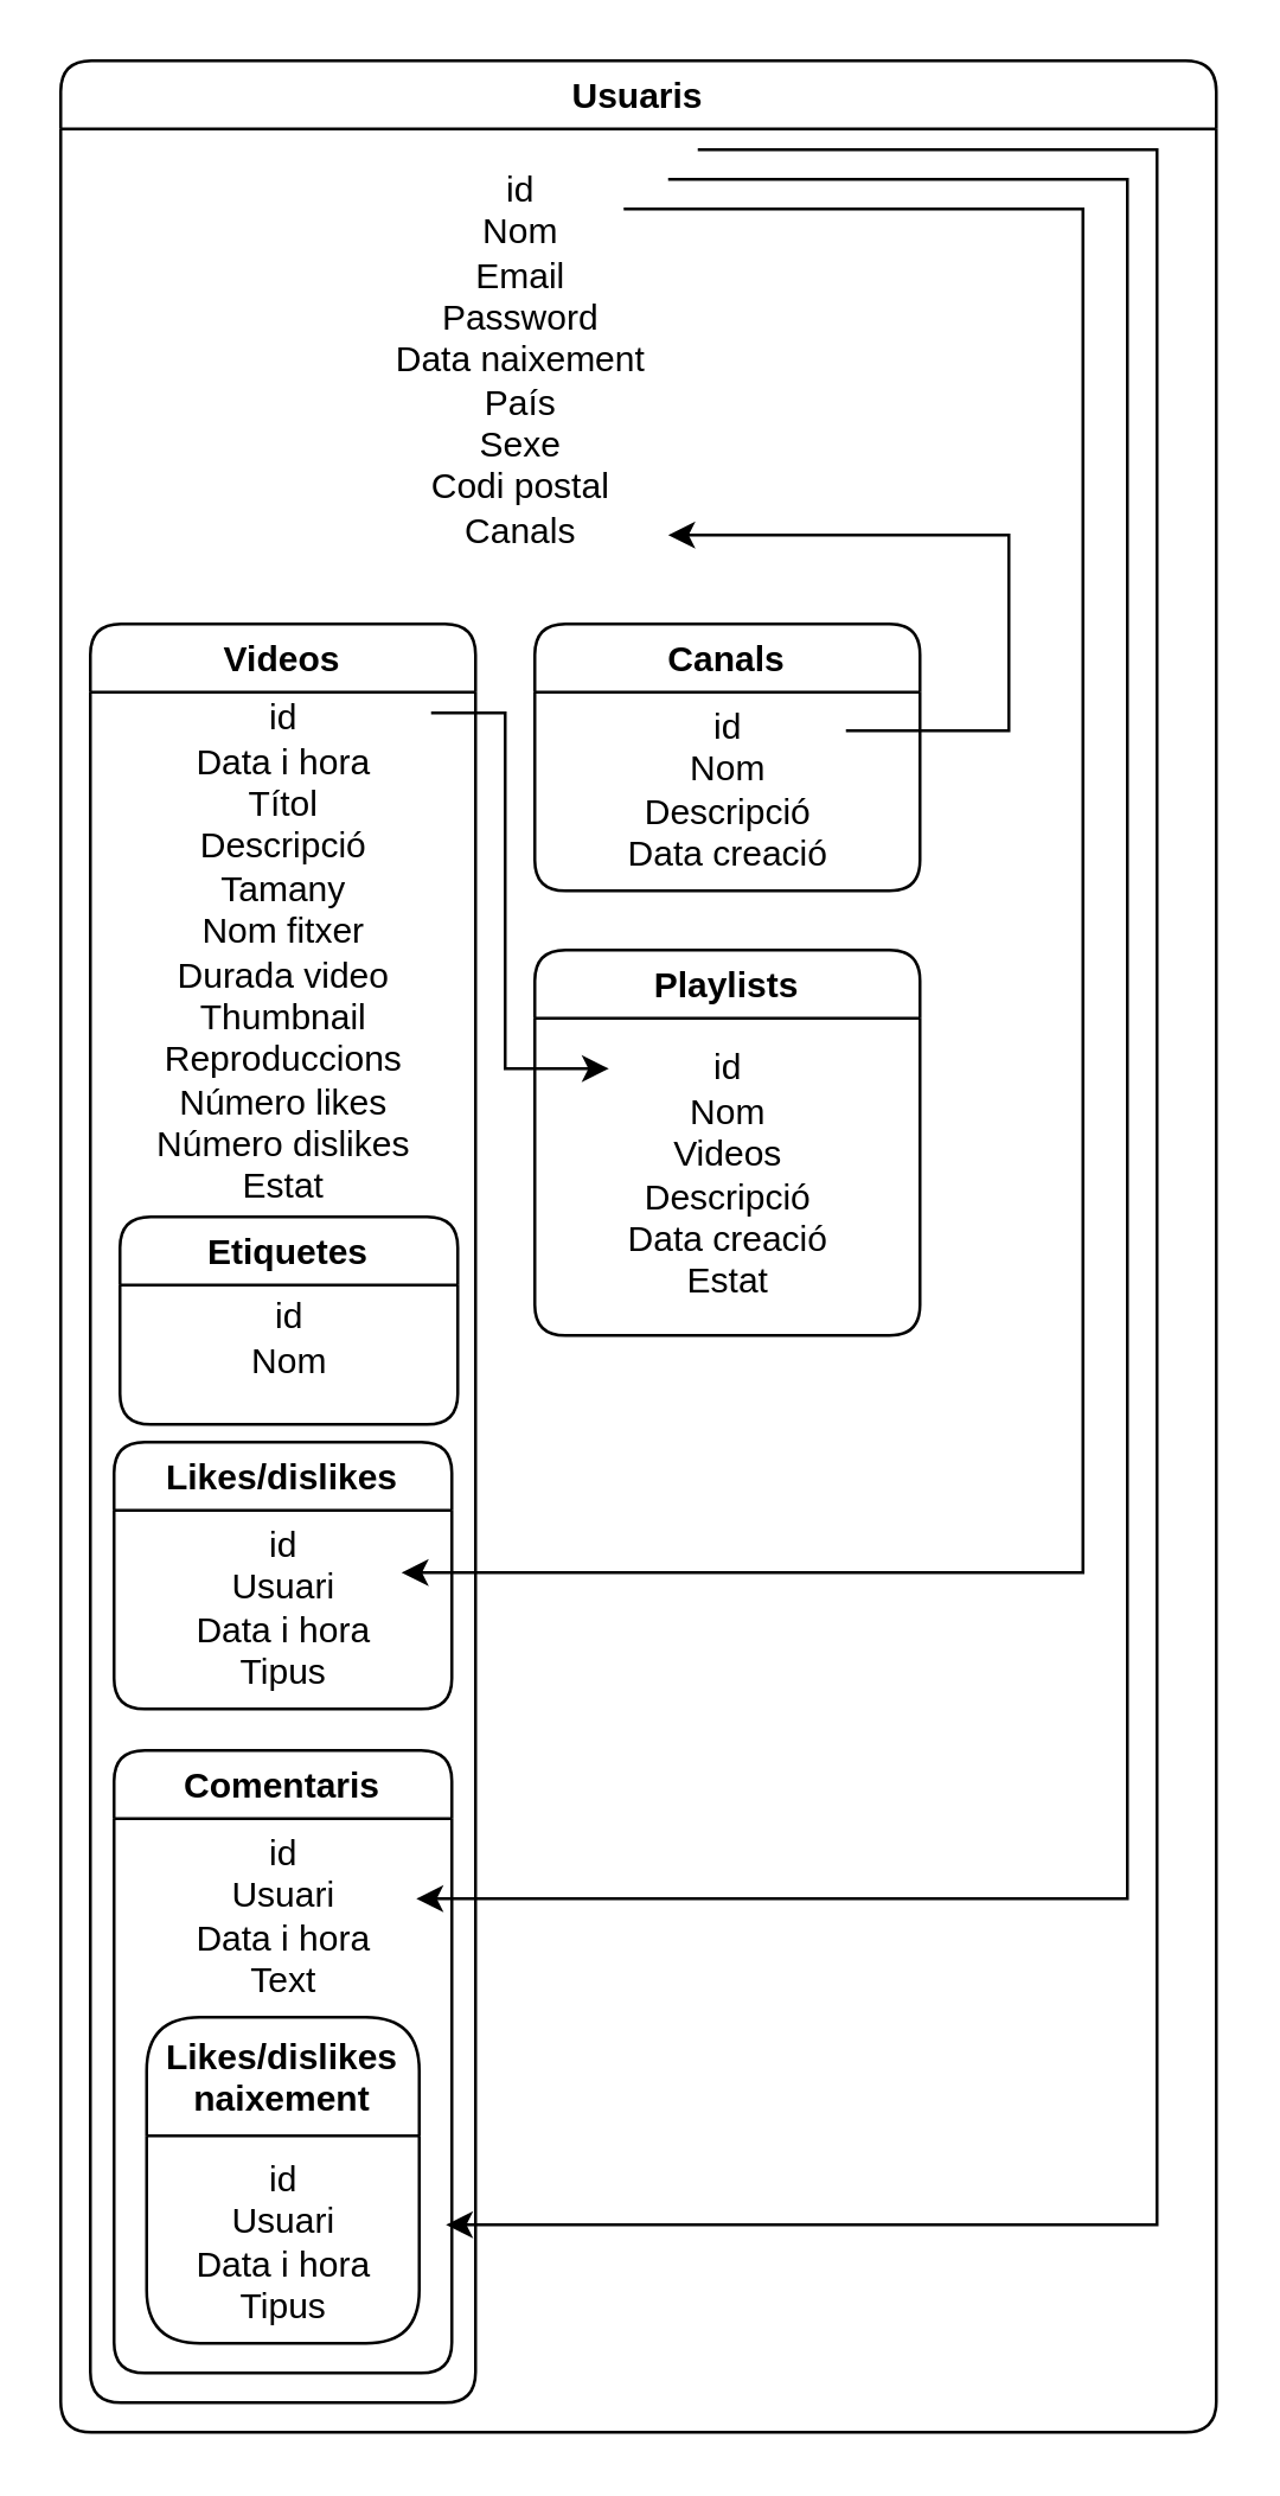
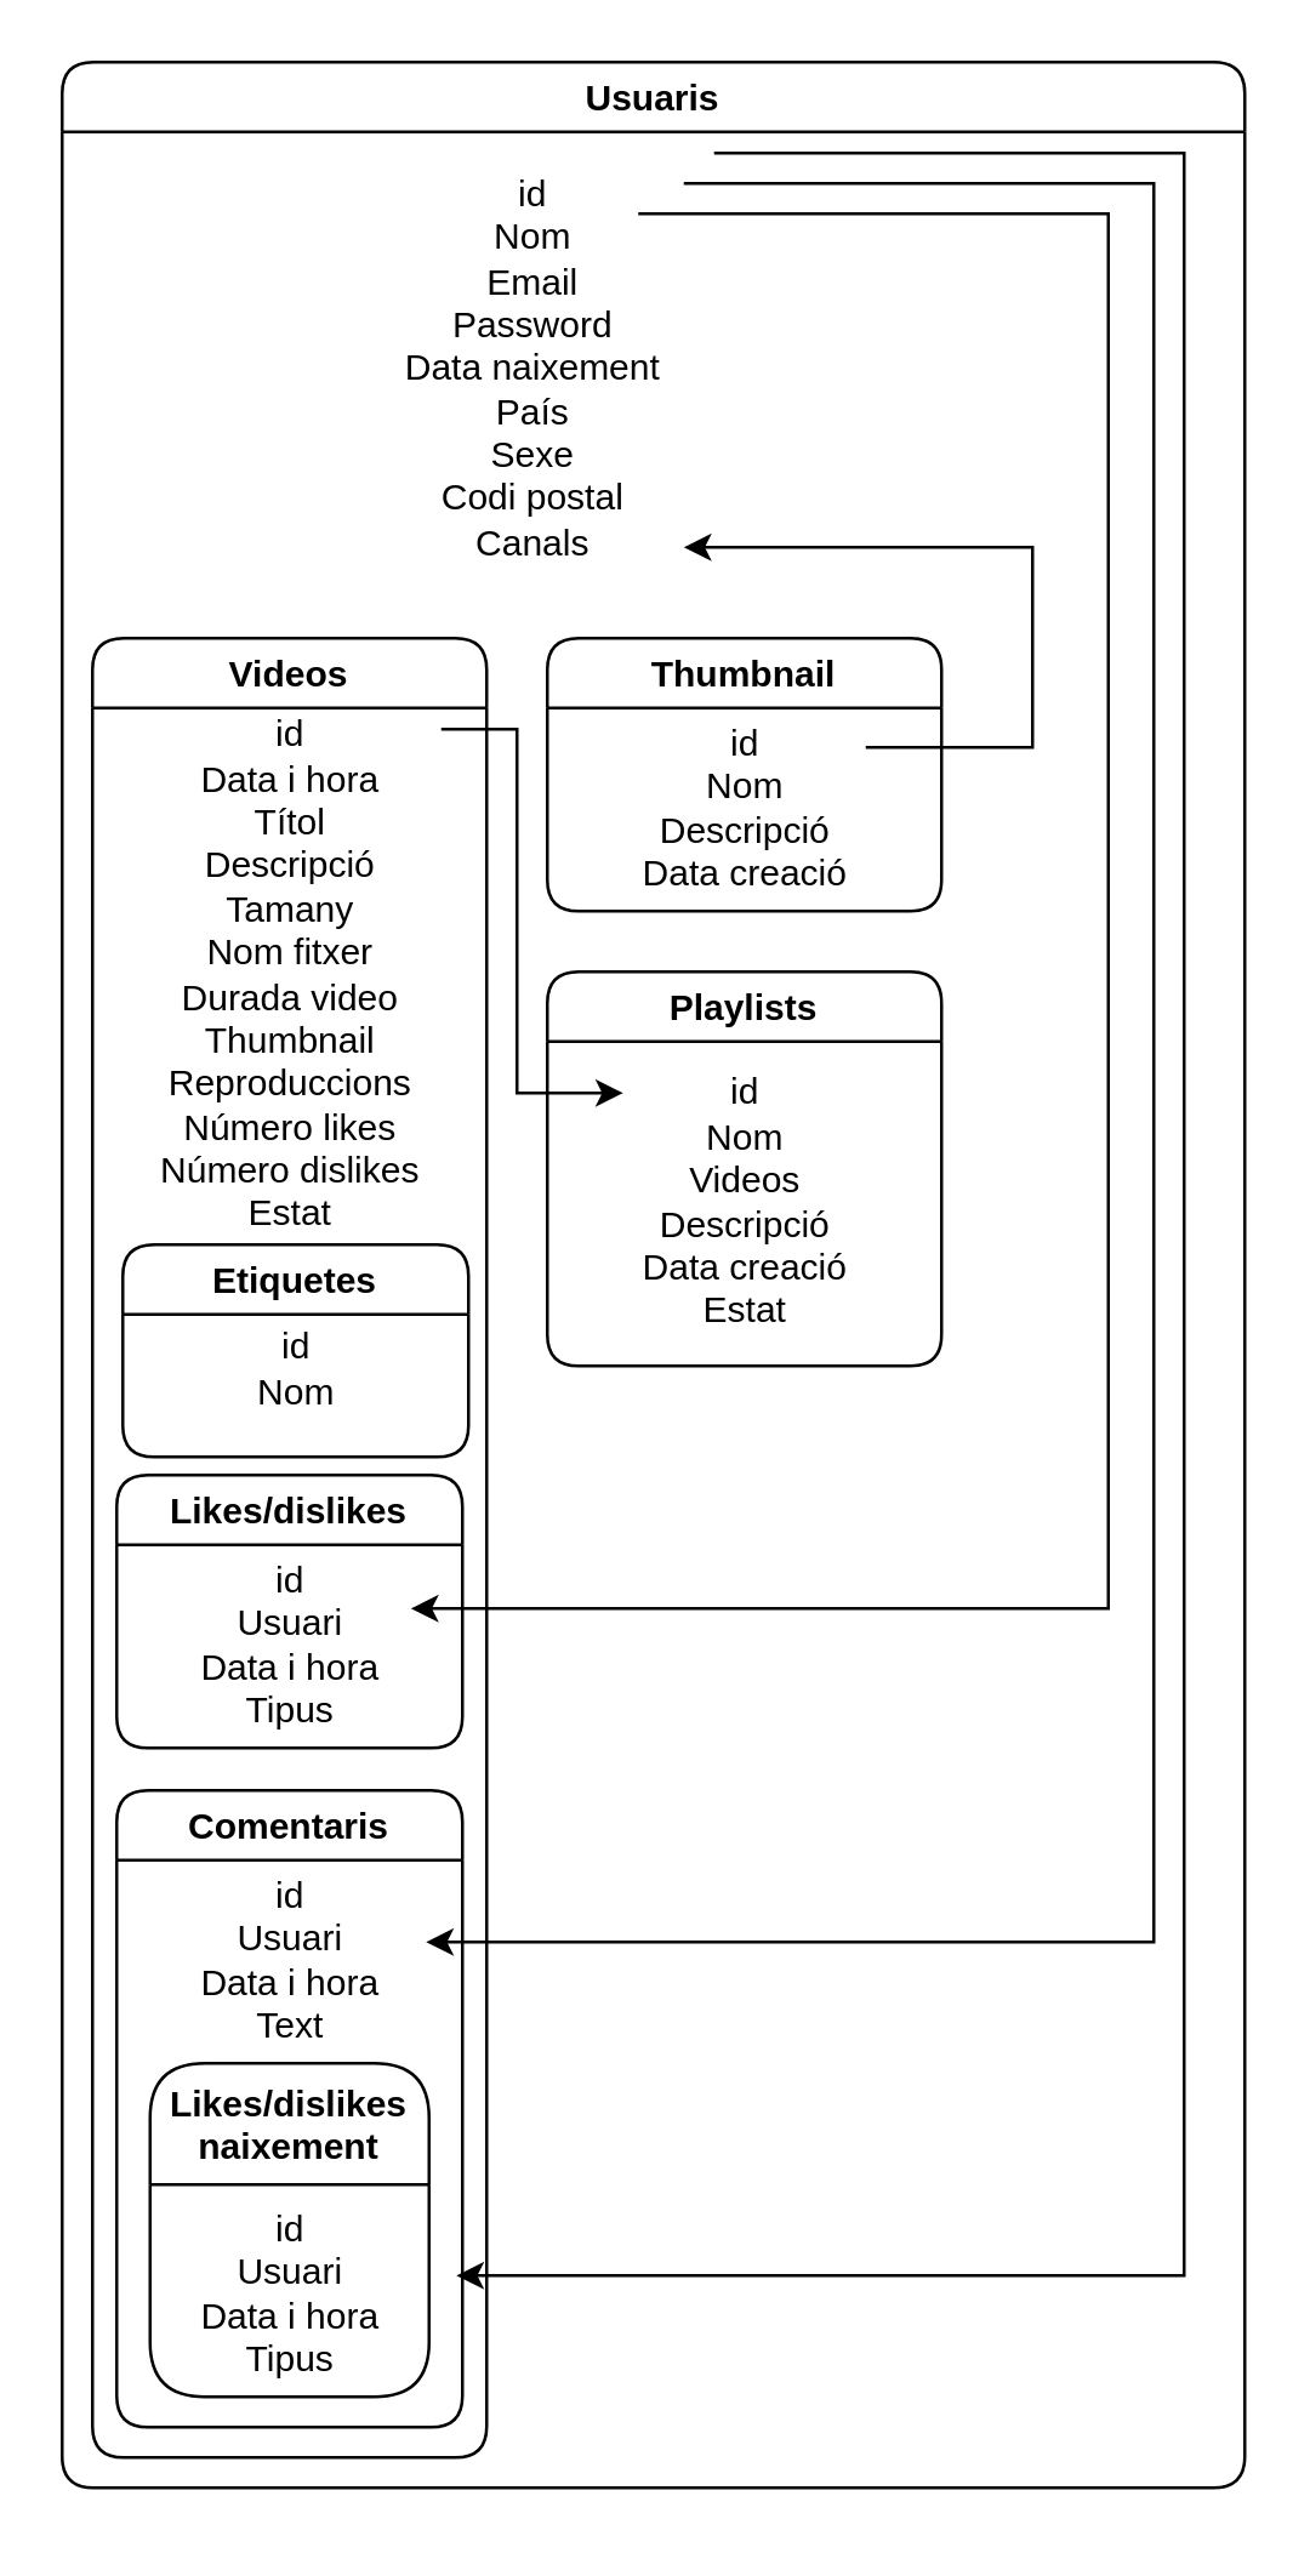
  <mxCell id="0" />
  <mxCell id="1" parent="0" />
  <mxCell id="2" value="Usuaris" style="swimlane;gradientColor=none;rounded=1;" parent="1" vertex="1"><mxGeometry x="20" y="20" width="390" height="800" as="geometry" /></mxCell>
  <mxCell id="3" value="id&lt;br&gt;&lt;div&gt;Nom&lt;/div&gt;&lt;div&gt;Email&lt;/div&gt;&lt;div&gt;Password&lt;/div&gt;&lt;div&gt;Data naixement&lt;/div&gt;&lt;div&gt;País&lt;/div&gt;&lt;div&gt;Sexe&lt;/div&gt;&lt;div&gt;Codi postal&lt;br&gt;&lt;/div&gt;&lt;div&gt;Canals&lt;/div&gt;" style="text;align=center;verticalAlign=middle;resizable=0;points=[];autosize=1;strokeColor=none;fillColor=none;strokeWidth=1;labelBackgroundColor=default;labelBorderColor=none;spacingTop=2;spacingBottom=0;spacing=1;fontSize=12;horizontal=1;labelPosition=center;verticalLabelPosition=middle;flipV=0;flipH=0;rotation=0;html=1;" parent="2" vertex="1"><mxGeometry x="105" y="30" width="100" height="140" as="geometry" /></mxCell>
  <mxCell id="4" value="Videos" style="swimlane;gradientColor=none;rounded=1;startSize=23;" parent="2" vertex="1"><mxGeometry x="10" y="190" width="130" height="600" as="geometry" /></mxCell>
  <mxCell id="5" value="id&lt;br&gt;&lt;div&gt;Data i hora&lt;/div&gt;&lt;div&gt;Títol&lt;br&gt;&lt;/div&gt;&lt;div&gt;Descripció&lt;br&gt;&lt;/div&gt;&lt;div&gt;Tamany&lt;/div&gt;&lt;div&gt;Nom fitxer&lt;br&gt;&lt;/div&gt;&lt;div&gt;Durada video&lt;/div&gt;&lt;div&gt;Thumbnail&lt;/div&gt;&lt;div&gt;Reproduccions&lt;br&gt;Número likes&lt;/div&gt;&lt;div&gt;Número dislikes&lt;/div&gt;&lt;div&gt;Estat&lt;/div&gt;" style="text;align=center;verticalAlign=middle;resizable=0;points=[];autosize=1;strokeColor=none;fillColor=none;strokeWidth=1;labelBackgroundColor=default;labelBorderColor=none;spacingTop=2;spacingBottom=0;spacing=1;fontSize=12;horizontal=1;labelPosition=center;verticalLabelPosition=middle;flipV=0;flipH=0;rotation=0;html=1;" parent="4" vertex="1"><mxGeometry x="15" y="20" width="100" height="180" as="geometry" /></mxCell>
  <mxCell id="6" value="Etiquetes" style="swimlane;gradientColor=none;rounded=1;" parent="4" vertex="1"><mxGeometry x="10" y="200" width="114" height="70" as="geometry" /></mxCell>
  <mxCell id="7" value="id&lt;br&gt;Nom" style="text;align=center;verticalAlign=middle;resizable=0;points=[];autosize=1;strokeColor=none;fillColor=none;strokeWidth=1;labelBackgroundColor=default;labelBorderColor=none;spacingTop=2;spacingBottom=0;spacing=1;fontSize=12;horizontal=1;labelPosition=center;verticalLabelPosition=middle;flipV=0;flipH=0;rotation=0;html=1;" parent="6" vertex="1"><mxGeometry x="37" y="20" width="40" height="40" as="geometry" /></mxCell>
  <mxCell id="8" value="Likes/dislikes" style="swimlane;gradientColor=none;rounded=1;" vertex="1" parent="4"><mxGeometry x="8" y="276" width="114" height="90" as="geometry" /></mxCell>
  <mxCell id="9" value="id&lt;br&gt;Usuari&lt;br&gt;Data i hora&lt;br&gt;Tipus" style="text;align=center;verticalAlign=middle;resizable=0;points=[];autosize=1;strokeColor=none;fillColor=none;strokeWidth=1;labelBackgroundColor=default;labelBorderColor=none;spacingTop=2;spacingBottom=0;spacing=1;fontSize=12;horizontal=1;labelPosition=center;verticalLabelPosition=middle;flipV=0;flipH=0;rotation=0;html=1;" vertex="1" parent="8"><mxGeometry x="17" y="20" width="80" height="70" as="geometry" /></mxCell>
  <mxCell id="10" value="Comentaris" style="swimlane;gradientColor=none;rounded=1;" vertex="1" parent="4"><mxGeometry x="8" y="380" width="114" height="210" as="geometry" /></mxCell>
  <mxCell id="11" value="id&lt;br&gt;Usuari&lt;br&gt;Data i hora&lt;br&gt;Text" style="text;align=center;verticalAlign=middle;resizable=0;points=[];autosize=1;strokeColor=none;fillColor=none;strokeWidth=1;labelBackgroundColor=default;labelBorderColor=none;spacingTop=2;spacingBottom=0;spacing=1;fontSize=12;horizontal=1;labelPosition=center;verticalLabelPosition=middle;flipV=0;flipH=0;rotation=0;html=1;" vertex="1" parent="10"><mxGeometry x="17" y="20" width="80" height="70" as="geometry" /></mxCell>
  <mxCell id="12" value="" style="edgeStyle=orthogonalEdgeStyle;rounded=0;orthogonalLoop=1;jettySize=auto;html=1;" edge="1" parent="2" target="9"><mxGeometry relative="1" as="geometry"><mxPoint x="190" y="50" as="sourcePoint" /><mxPoint x="105" y="630" as="targetPoint" /><Array as="points"><mxPoint x="345" y="50" /><mxPoint x="345" y="510" /></Array></mxGeometry></mxCell>
  <mxCell id="13" value="" style="edgeStyle=orthogonalEdgeStyle;rounded=0;orthogonalLoop=1;jettySize=auto;html=1;" edge="1" parent="1" target="3"><mxGeometry relative="1" as="geometry"><mxPoint x="285" y="246" as="sourcePoint" /><mxPoint x="225" y="176" as="targetPoint" /><Array as="points"><mxPoint x="340" y="246" /><mxPoint x="340" y="180" /></Array></mxGeometry></mxCell>
- <mxCell id="14" value="Canals" style="swimlane;gradientColor=none;rounded=1;" vertex="1" parent="1"><mxGeometry x="180" y="210" width="130" height="90" as="geometry" /></mxCell>
+ <mxCell id="14" value="Thumbnail" style="swimlane;gradientColor=none;rounded=1;" vertex="1" parent="1"><mxGeometry x="180" y="210" width="130" height="90" as="geometry" /></mxCell>
  <mxCell id="15" value="id&lt;br&gt;Nom&lt;br&gt;Descripció&lt;br&gt;Data creació" style="text;align=center;verticalAlign=middle;resizable=0;points=[];autosize=1;strokeColor=none;fillColor=none;strokeWidth=1;labelBackgroundColor=default;labelBorderColor=none;spacingTop=2;spacingBottom=0;spacing=1;fontSize=12;horizontal=1;labelPosition=center;verticalLabelPosition=middle;flipV=0;flipH=0;rotation=0;html=1;" vertex="1" parent="14"><mxGeometry x="25" y="20" width="80" height="70" as="geometry" /></mxCell>
  <mxCell id="16" value="Playlists" style="swimlane;gradientColor=none;rounded=1;" vertex="1" parent="1"><mxGeometry x="180" y="320" width="130" height="130" as="geometry" /></mxCell>
  <mxCell id="17" value="id&lt;br&gt;Nom&lt;br&gt;Videos&lt;br&gt;Descripció&lt;br&gt;Data creació&lt;br&gt;Estat" style="text;align=center;verticalAlign=middle;resizable=0;points=[];autosize=1;strokeColor=none;fillColor=none;strokeWidth=1;labelBackgroundColor=default;labelBorderColor=none;spacingTop=2;spacingBottom=0;spacing=1;fontSize=12;horizontal=1;labelPosition=center;verticalLabelPosition=middle;flipV=0;flipH=0;rotation=0;html=1;" vertex="1" parent="16"><mxGeometry x="25" y="30" width="80" height="90" as="geometry" /></mxCell>
  <mxCell id="18" value="Likes/dislikes &#10;naixement" style="swimlane;gradientColor=none;rounded=1;startSize=40;" vertex="1" parent="1"><mxGeometry x="49" y="680" width="92" height="110" as="geometry" /></mxCell>
  <mxCell id="19" value="id&lt;br&gt;Usuari&lt;br&gt;Data i hora&lt;br&gt;Tipus" style="text;align=center;verticalAlign=middle;resizable=0;points=[];autosize=1;strokeColor=none;fillColor=none;strokeWidth=1;labelBackgroundColor=default;labelBorderColor=none;spacingTop=2;spacingBottom=0;spacing=1;fontSize=12;horizontal=1;labelPosition=center;verticalLabelPosition=middle;flipV=0;flipH=0;rotation=0;html=1;" vertex="1" parent="18"><mxGeometry x="6" y="40" width="80" height="70" as="geometry" /></mxCell>
  <mxCell id="20" value="" style="edgeStyle=orthogonalEdgeStyle;rounded=0;orthogonalLoop=1;jettySize=auto;html=1;" edge="1" parent="1" source="5" target="17"><mxGeometry relative="1" as="geometry"><Array as="points"><mxPoint x="170" y="240" /><mxPoint x="170" y="360" /></Array></mxGeometry></mxCell>
  <mxCell id="21" value="" style="edgeStyle=orthogonalEdgeStyle;rounded=0;orthogonalLoop=1;jettySize=auto;html=1;" edge="1" parent="1" source="3"><mxGeometry relative="1" as="geometry"><mxPoint x="140" y="640" as="targetPoint" /><Array as="points"><mxPoint x="380" y="60" /><mxPoint x="380" y="640" /></Array></mxGeometry></mxCell>
  <mxCell id="22" value="" style="edgeStyle=orthogonalEdgeStyle;rounded=0;orthogonalLoop=1;jettySize=auto;html=1;" edge="1" parent="1"><mxGeometry relative="1" as="geometry"><mxPoint x="235" y="50" as="sourcePoint" /><mxPoint x="150" y="750" as="targetPoint" /><Array as="points"><mxPoint x="390" y="50" /><mxPoint x="390" y="750" /><mxPoint x="150" y="750" /></Array></mxGeometry></mxCell>
